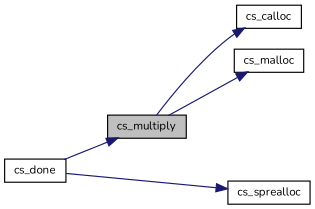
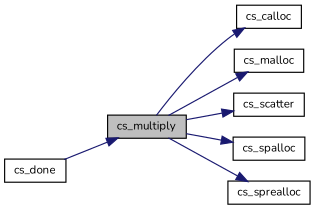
  digraph {
    fontname=Nunito
    rankdir=LR
    node [color=black fillcolor=white fontname=Nunito fontsize=10 shape=record style=filled]
    edge [color=midnightblue fontname=Nunito fontsize=10 labelfontname="FreeSans.ttf" labelfontsize=10 style=solid]
    n1 [fillcolor=grey75 fontcolor=black height=0.2 label=cs_multiply width=0.4]
    n2 [height=0.2 label=cs_calloc width=0.4]
    n3 [height=0.2 label=cs_malloc width=0.4]
+   n4 [height=0.2 label=cs_scatter width=0.4]
+   n5 [height=0.2 label=cs_spalloc width=0.4]
    n6 [height=0.2 label=cs_sprealloc width=0.4]
    n7 [height=0.2 label=cs_done width=0.4]
    n1 -> n2
    n1 -> n3
-   n7 -> n6
+   n1 -> n4
+   n1 -> n5
+   n1 -> n6
    n7 -> n1
  }
